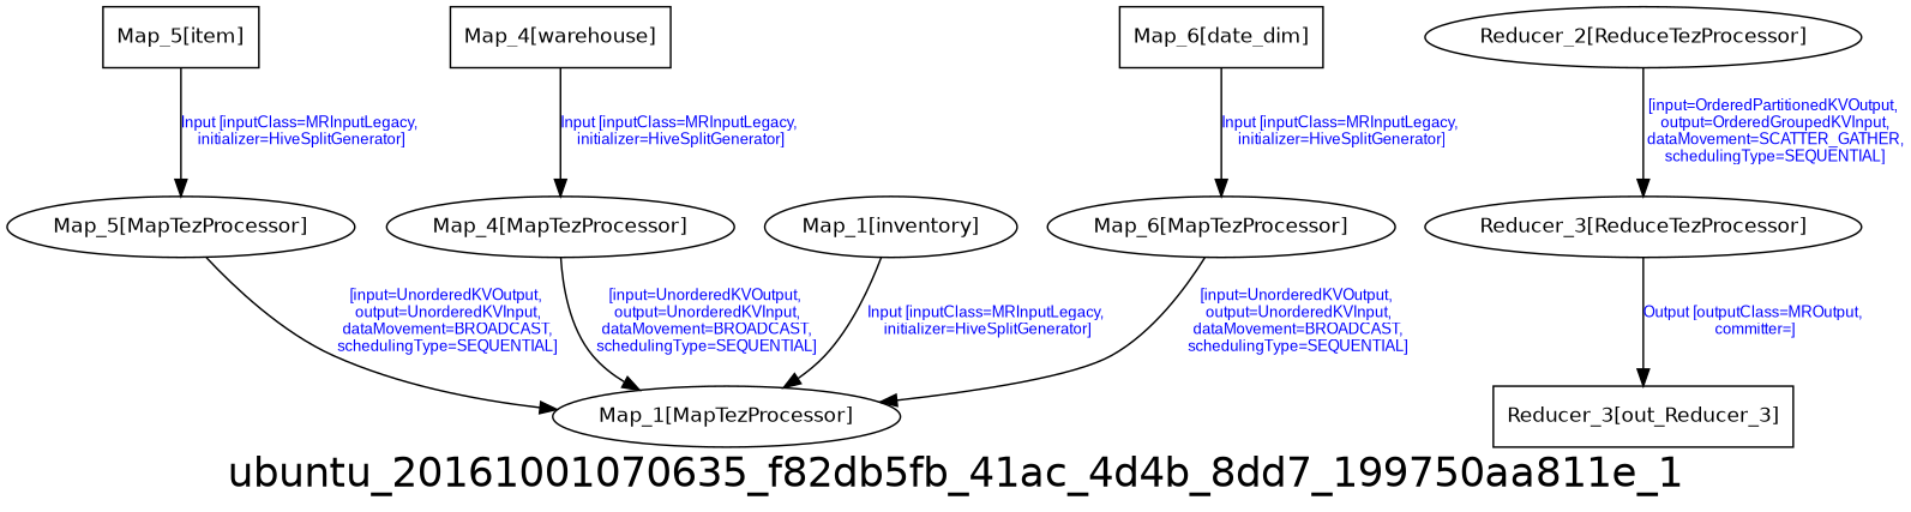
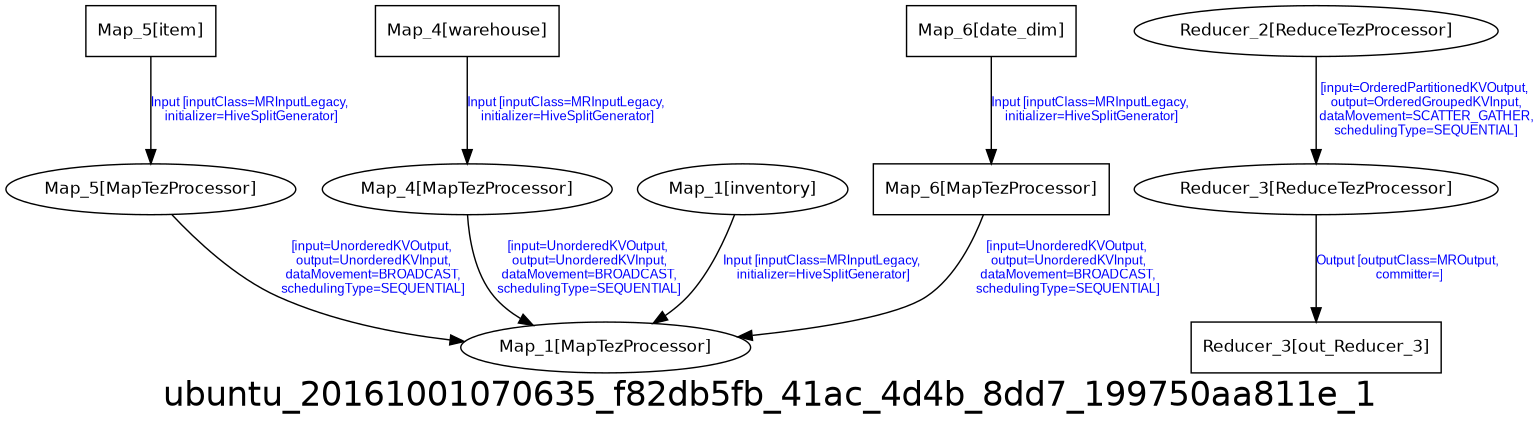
  digraph {
    fontname=Helvetica
    fontsize=24
    label=ubuntu_20161001070635_f82db5fb_41ac_4d4b_8dd7_199750aa811e_1
    node [fontname=Helvetica fontsize=12]
    edge [fontcolor=blue fontname=Arial fontsize=9]
    n1 [label="Map_1[MapTezProcessor]"]
    n2 [label="Reducer_2[ReduceTezProcessor]"]
    n3 [label="Reducer_3[ReduceTezProcessor]"]
    n4 [label="Reducer_3[out_Reducer_3]" shape=box]
    n5 [label="Map_5[MapTezProcessor]"]
    n6 [label="Map_4[warehouse]" shape=box]
    n7 [label="Map_4[MapTezProcessor]"]
    n8 [label="Map_1[inventory]" shape=ellipse]
-   n9 [label="Map_6[MapTezProcessor]"]
+   n9 [label="Map_6[MapTezProcessor]" shape=box]
    n10 [label="Map_5[item]" shape=box]
    n11 [label="Map_6[date_dim]" shape=box]
    n2 -> n3 [label="[input=OrderedPartitionedKVOutput,\n output=OrderedGroupedKVInput,\n dataMovement=SCATTER_GATHER,\n schedulingType=SEQUENTIAL]"]
    n3 -> n4 [label="Output [outputClass=MROutput,\n committer=]"]
    n5 -> n1 [label="[input=UnorderedKVOutput,\n output=UnorderedKVInput,\n dataMovement=BROADCAST,\n schedulingType=SEQUENTIAL]"]
    n6 -> n7 [label="Input [inputClass=MRInputLegacy,\n initializer=HiveSplitGenerator]"]
    n7 -> n1 [label="[input=UnorderedKVOutput,\n output=UnorderedKVInput,\n dataMovement=BROADCAST,\n schedulingType=SEQUENTIAL]"]
    n8 -> n1 [label="Input [inputClass=MRInputLegacy,\n initializer=HiveSplitGenerator]"]
    n9 -> n1 [label="[input=UnorderedKVOutput,\n output=UnorderedKVInput,\n dataMovement=BROADCAST,\n schedulingType=SEQUENTIAL]"]
    n10 -> n5 [label="Input [inputClass=MRInputLegacy,\n initializer=HiveSplitGenerator]"]
    n11 -> n9 [label="Input [inputClass=MRInputLegacy,\n initializer=HiveSplitGenerator]"]
  }
